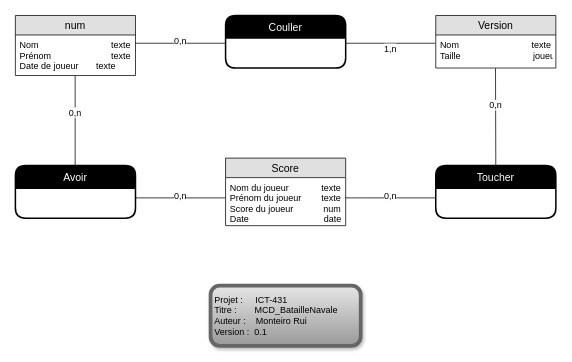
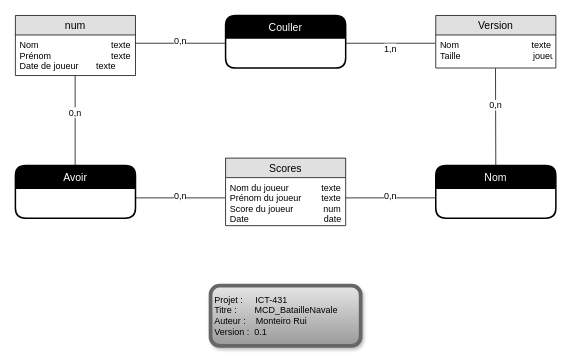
  <mxCell id="0" />
  <mxCell id="1" parent="0" />
  <mxCell id="2" value="num" style="swimlane;fontStyle=0;childLayout=stackLayout;horizontal=1;startSize=26;fillColor=#e0e0e0;horizontalStack=0;resizeParent=1;resizeParentMax=0;resizeLast=0;collapsible=1;marginBottom=0;swimlaneFillColor=#ffffff;align=center;fontSize=14;fontColor=#000000;" vertex="1" parent="1"><mxGeometry x="20" y="20" width="160" height="80" as="geometry" /></mxCell>
  <mxCell id="3" value="Nom                             texte&#10;Prénom                        texte&#10;Date de joueur       texte" style="text;strokeColor=none;fillColor=none;spacingLeft=4;spacingRight=4;overflow=hidden;rotatable=0;points=[[0,0.5],[1,0.5]];portConstraint=eastwest;fontSize=12;" vertex="1" parent="2"><mxGeometry y="26" width="160" height="54" as="geometry" /></mxCell>
- <mxCell id="4" value="Score" style="swimlane;fontStyle=0;childLayout=stackLayout;horizontal=1;startSize=26;fillColor=#e0e0e0;horizontalStack=0;resizeParent=1;resizeParentMax=0;resizeLast=0;collapsible=1;marginBottom=0;swimlaneFillColor=#ffffff;align=center;fontSize=14;fontColor=#000000;" vertex="1" parent="1"><mxGeometry x="300" y="210" width="160" height="90" as="geometry" /></mxCell>
+ <mxCell id="4" value="Scores" style="swimlane;fontStyle=0;childLayout=stackLayout;horizontal=1;startSize=26;fillColor=#e0e0e0;horizontalStack=0;resizeParent=1;resizeParentMax=0;resizeLast=0;collapsible=1;marginBottom=0;swimlaneFillColor=#ffffff;align=center;fontSize=14;fontColor=#000000;" vertex="1" parent="1"><mxGeometry x="300" y="210" width="160" height="90" as="geometry" /></mxCell>
  <mxCell id="5" value="Nom du joueur             texte&#10;Prénom du joueur        texte&#10;Score du joueur            num&#10;Date                              date&#10;" style="text;strokeColor=none;fillColor=none;spacingLeft=4;spacingRight=4;overflow=hidden;rotatable=0;points=[[0,0.5],[1,0.5]];portConstraint=eastwest;fontSize=12;" vertex="1" parent="4"><mxGeometry y="26" width="160" height="64" as="geometry" /></mxCell>
  <mxCell id="6" value="Version" style="swimlane;fontStyle=0;childLayout=stackLayout;horizontal=1;startSize=26;fillColor=#e0e0e0;horizontalStack=0;resizeParent=1;resizeParentMax=0;resizeLast=0;collapsible=1;marginBottom=0;swimlaneFillColor=#ffffff;align=center;fontSize=14;fontColor=#000000;" vertex="1" parent="1"><mxGeometry x="580" y="20" width="160" height="70" as="geometry" /></mxCell>
  <mxCell id="7" value="Nom                             texte&#10;Taille                             joueur&#10;" style="text;strokeColor=none;fillColor=none;spacingLeft=4;spacingRight=4;overflow=hidden;rotatable=0;points=[[0,0.5],[1,0.5]];portConstraint=eastwest;fontSize=12;" vertex="1" parent="6"><mxGeometry y="26" width="160" height="44" as="geometry" /></mxCell>
  <mxCell id="8" value="&amp;nbsp;Projet :&amp;nbsp; &amp;nbsp; &amp;nbsp;ICT-431&lt;br&gt;&amp;nbsp;Titre :&amp;nbsp; &amp;nbsp; &amp;nbsp; &amp;nbsp;MCD_BatailleNavale&lt;br&gt;&amp;nbsp;Auteur :&amp;nbsp; &amp;nbsp; Monteiro Rui&lt;br&gt;&amp;nbsp;Version :&amp;nbsp; 0.1" style="whiteSpace=wrap;html=1;align=left;strokeColor=#666666;fillColor=#E6E6E6;gradientColor=#999999;strokeWidth=5;perimeterSpacing=0;rounded=1;shadow=1;sketch=0;glass=0;" vertex="1" parent="1"><mxGeometry x="280" y="380" width="200" height="80" as="geometry" /></mxCell>
  <mxCell id="9" value="Avoir" style="swimlane;childLayout=stackLayout;horizontal=1;startSize=30;horizontalStack=0;fillColor=#000000;fontColor=#FFFFFF;rounded=1;fontSize=14;fontStyle=0;strokeWidth=2;resizeParent=0;resizeLast=1;shadow=0;dashed=0;align=center;" vertex="1" parent="1"><mxGeometry x="20" y="220" width="160" height="70" as="geometry" /></mxCell>
  <mxCell id="10" value="" style="endArrow=none;html=1;fontColor=#000000;entryX=-0.005;entryY=0.422;entryDx=0;entryDy=0;entryPerimeter=0;" edge="1" parent="1" target="5"><mxGeometry width="50" height="50" relative="1" as="geometry"><mxPoint x="180" y="263" as="sourcePoint" /><mxPoint x="280" y="265" as="targetPoint" /></mxGeometry></mxCell>
  <mxCell id="11" value="&lt;span style=&quot;background-color: rgb(255 , 255 , 255)&quot;&gt;0,n&lt;/span&gt;" style="text;html=1;strokeColor=none;fillColor=none;align=center;verticalAlign=middle;whiteSpace=wrap;rounded=0;fontColor=#000000;" vertex="1" parent="1"><mxGeometry x="220" y="251" width="40" height="20" as="geometry" /></mxCell>
- <mxCell id="12" value="Toucher" style="swimlane;childLayout=stackLayout;horizontal=1;startSize=30;horizontalStack=0;fillColor=#000000;fontColor=#FFFFFF;rounded=1;fontSize=14;fontStyle=0;strokeWidth=2;resizeParent=0;resizeLast=1;shadow=0;dashed=0;align=center;" vertex="1" parent="1"><mxGeometry x="580" y="220" width="160" height="70" as="geometry" /></mxCell>
+ <mxCell id="12" value="Nom" style="swimlane;childLayout=stackLayout;horizontal=1;startSize=30;horizontalStack=0;fillColor=#000000;fontColor=#FFFFFF;rounded=1;fontSize=14;fontStyle=0;strokeWidth=2;resizeParent=0;resizeLast=1;shadow=0;dashed=0;align=center;" vertex="1" parent="1"><mxGeometry x="580" y="220" width="160" height="70" as="geometry" /></mxCell>
  <mxCell id="13" value="Couller" style="swimlane;childLayout=stackLayout;horizontal=1;startSize=30;horizontalStack=0;fillColor=#000000;fontColor=#FFFFFF;rounded=1;fontSize=14;fontStyle=0;strokeWidth=2;resizeParent=0;resizeLast=1;shadow=0;dashed=0;align=center;" vertex="1" parent="1"><mxGeometry x="300" y="20" width="160" height="70" as="geometry" /></mxCell>
  <mxCell id="14" value="" style="endArrow=none;html=1;fontColor=#000000;entryX=-0.005;entryY=0.422;entryDx=0;entryDy=0;entryPerimeter=0;" edge="1" parent="1"><mxGeometry width="50" height="50" relative="1" as="geometry"><mxPoint x="460" y="263" as="sourcePoint" /><mxPoint x="579.2" y="263.008" as="targetPoint" /></mxGeometry></mxCell>
  <mxCell id="15" value="&lt;span style=&quot;background-color: rgb(255 , 255 , 255)&quot;&gt;0,n&lt;/span&gt;" style="text;html=1;strokeColor=none;fillColor=none;align=center;verticalAlign=middle;whiteSpace=wrap;rounded=0;fontColor=#000000;" vertex="1" parent="1"><mxGeometry x="500" y="251" width="40" height="20" as="geometry" /></mxCell>
  <mxCell id="16" value="" style="endArrow=none;html=1;fontColor=#000000;entryX=-0.005;entryY=0.422;entryDx=0;entryDy=0;entryPerimeter=0;" edge="1" parent="1"><mxGeometry width="50" height="50" relative="1" as="geometry"><mxPoint x="460" y="57" as="sourcePoint" /><mxPoint x="579.2" y="57.008" as="targetPoint" /></mxGeometry></mxCell>
  <mxCell id="17" value="&lt;span style=&quot;background-color: rgb(255 , 255 , 255)&quot;&gt;1,n&lt;/span&gt;" style="text;html=1;strokeColor=none;fillColor=none;align=center;verticalAlign=middle;whiteSpace=wrap;rounded=0;fontColor=#000000;" vertex="1" parent="1"><mxGeometry x="500" y="55" width="40" height="20" as="geometry" /></mxCell>
  <mxCell id="18" value="" style="endArrow=none;html=1;fontColor=#000000;entryX=-0.005;entryY=0.422;entryDx=0;entryDy=0;entryPerimeter=0;" edge="1" parent="1"><mxGeometry width="50" height="50" relative="1" as="geometry"><mxPoint x="180" y="57" as="sourcePoint" /><mxPoint x="299.2" y="57.008" as="targetPoint" /></mxGeometry></mxCell>
  <mxCell id="19" value="&lt;span style=&quot;background-color: rgb(255 , 255 , 255)&quot;&gt;0,n&lt;/span&gt;" style="text;html=1;strokeColor=none;fillColor=none;align=center;verticalAlign=middle;whiteSpace=wrap;rounded=0;fontColor=#000000;" vertex="1" parent="1"><mxGeometry x="220" y="45" width="40" height="20" as="geometry" /></mxCell>
  <mxCell id="20" value="" style="endArrow=none;html=1;fontColor=#000000;entryX=0.5;entryY=0;entryDx=0;entryDy=0;exitX=0.5;exitY=1.009;exitDx=0;exitDy=0;exitPerimeter=0;" edge="1" parent="1"><mxGeometry width="50" height="50" relative="1" as="geometry"><mxPoint x="99.6" y="99.996" as="sourcePoint" /><mxPoint x="99.6" y="219.51" as="targetPoint" /></mxGeometry></mxCell>
  <mxCell id="21" value="&lt;span style=&quot;background-color: rgb(255 , 255 , 255)&quot;&gt;0,n&lt;/span&gt;" style="text;html=1;strokeColor=none;fillColor=none;align=center;verticalAlign=middle;whiteSpace=wrap;rounded=0;fontColor=#000000;" vertex="1" parent="1"><mxGeometry x="80" y="139.51" width="40" height="20" as="geometry" /></mxCell>
  <mxCell id="22" value="" style="endArrow=none;html=1;fontColor=#000000;entryX=0.5;entryY=0;entryDx=0;entryDy=0;exitX=0.5;exitY=1.009;exitDx=0;exitDy=0;exitPerimeter=0;" edge="1" parent="1" target="12"><mxGeometry width="50" height="50" relative="1" as="geometry"><mxPoint x="659.6" y="90.486" as="sourcePoint" /><mxPoint x="659.6" y="210" as="targetPoint" /></mxGeometry></mxCell>
  <mxCell id="23" value="&lt;span style=&quot;background-color: rgb(255 , 255 , 255)&quot;&gt;0,n&lt;/span&gt;" style="text;html=1;strokeColor=none;fillColor=none;align=center;verticalAlign=middle;whiteSpace=wrap;rounded=0;fontColor=#000000;" vertex="1" parent="1"><mxGeometry x="640" y="130" width="40" height="20" as="geometry" /></mxCell>
